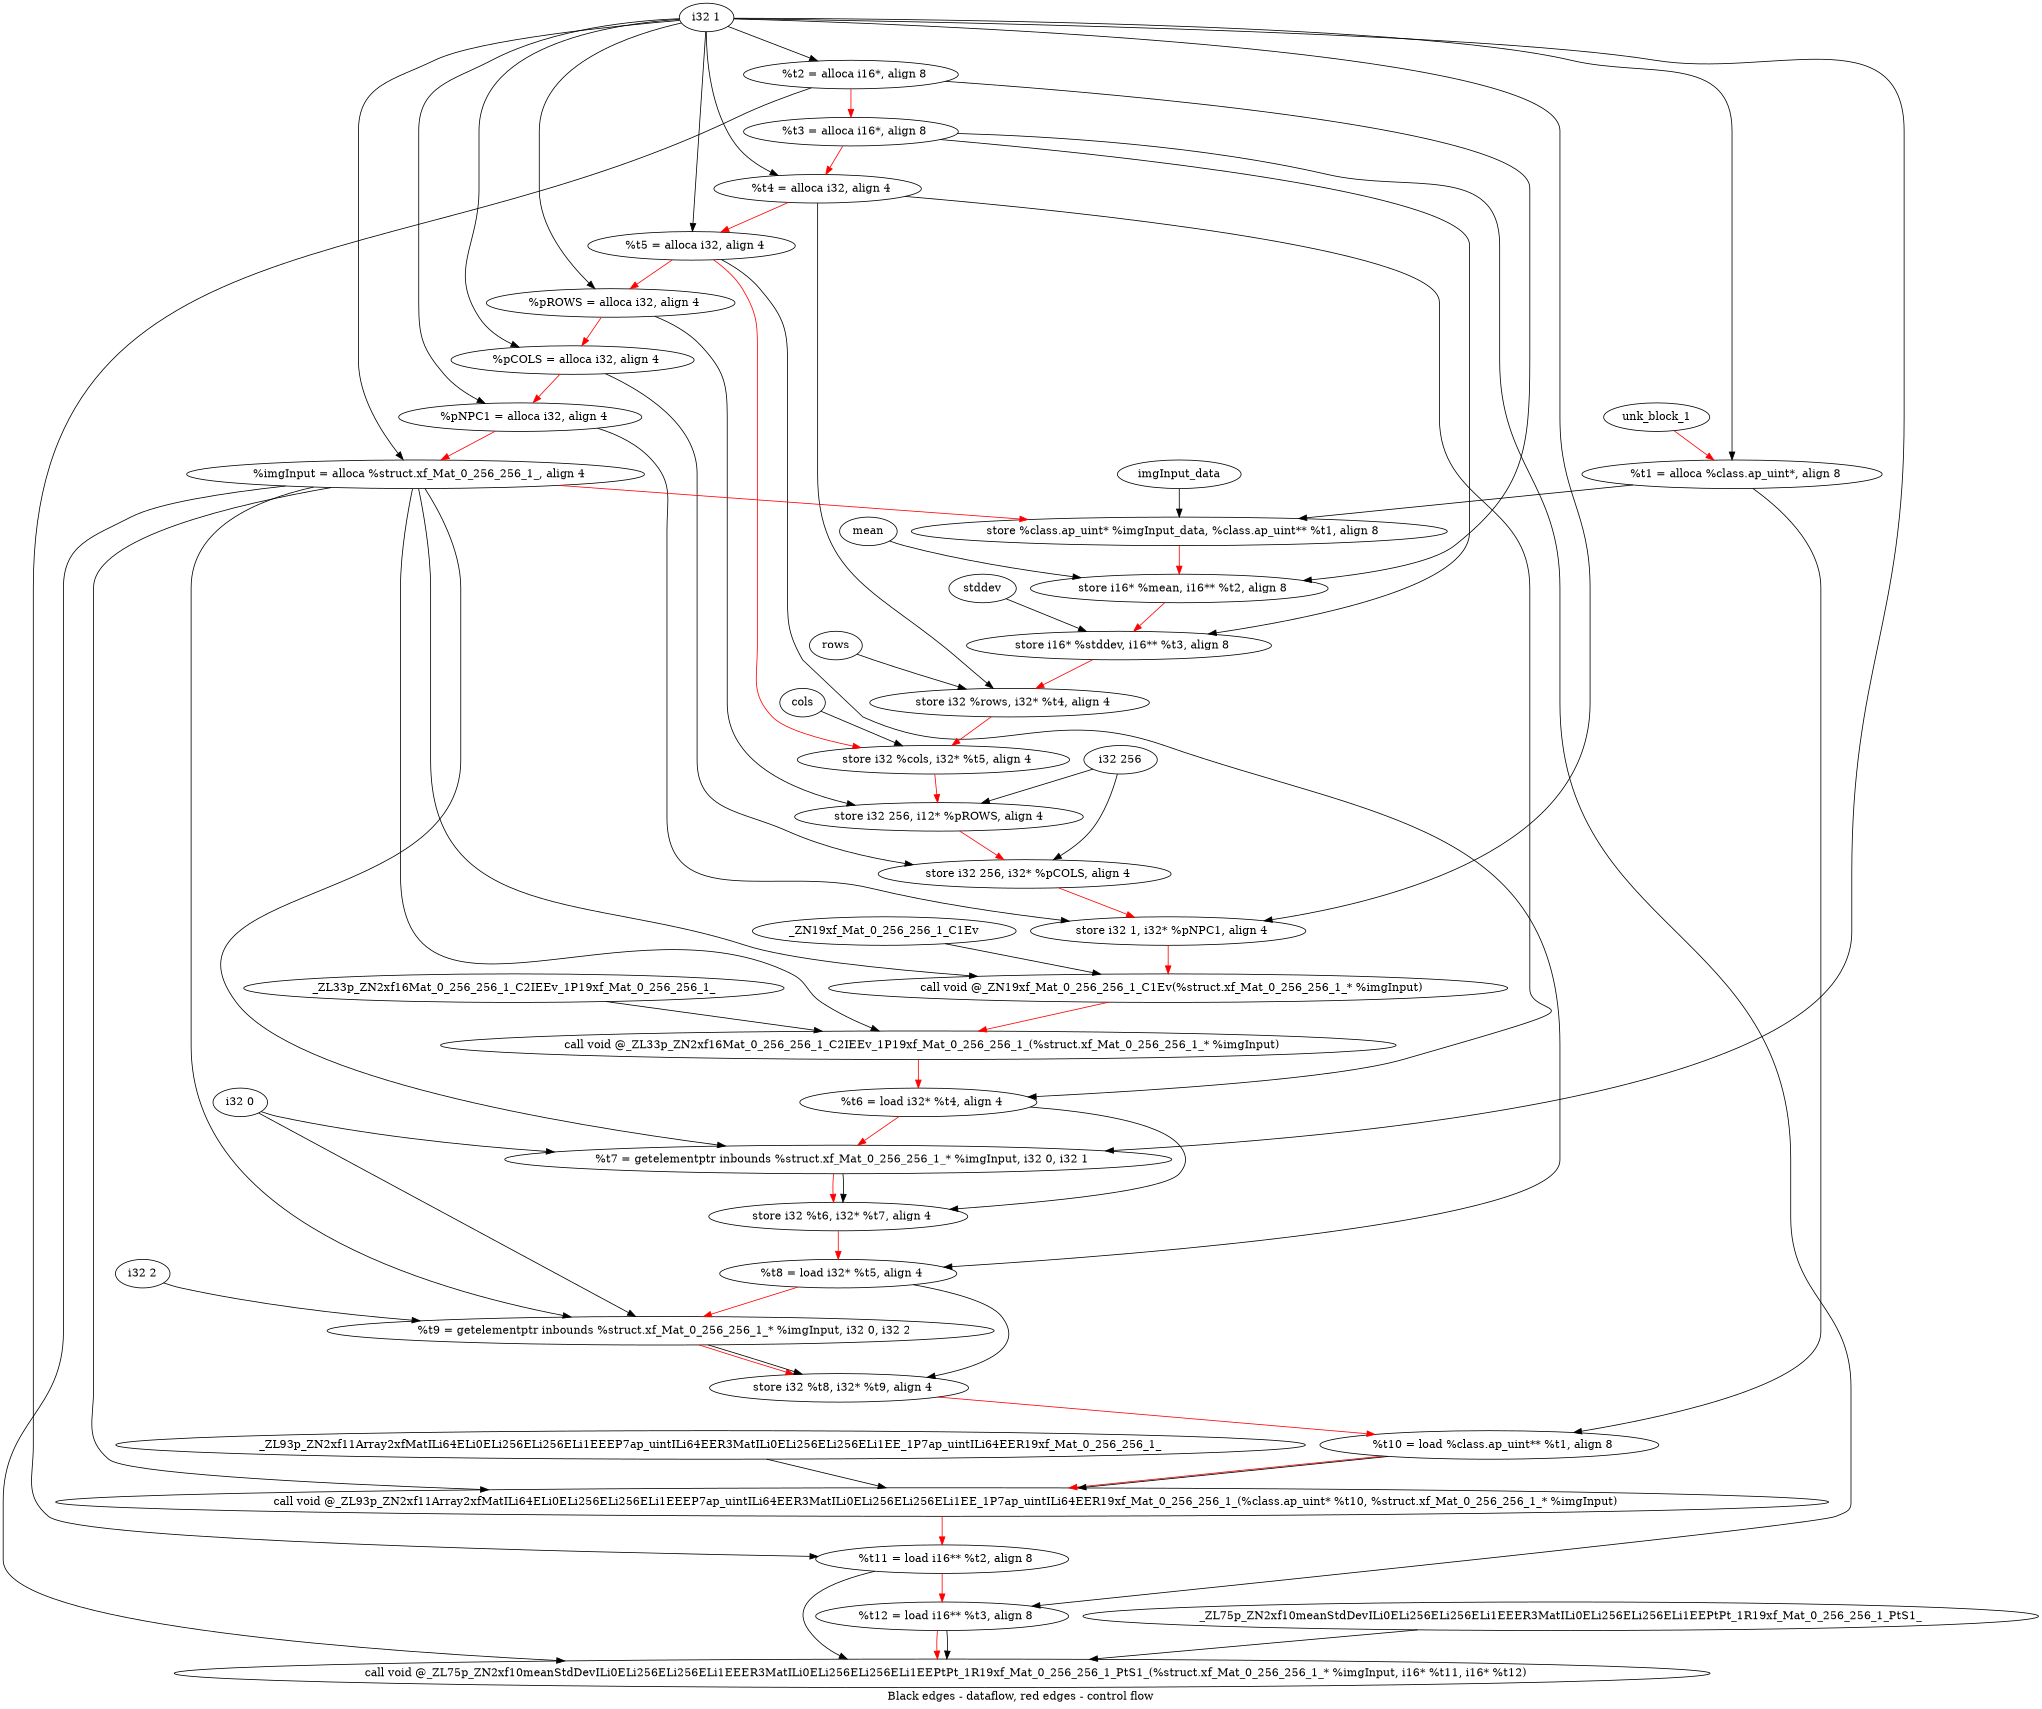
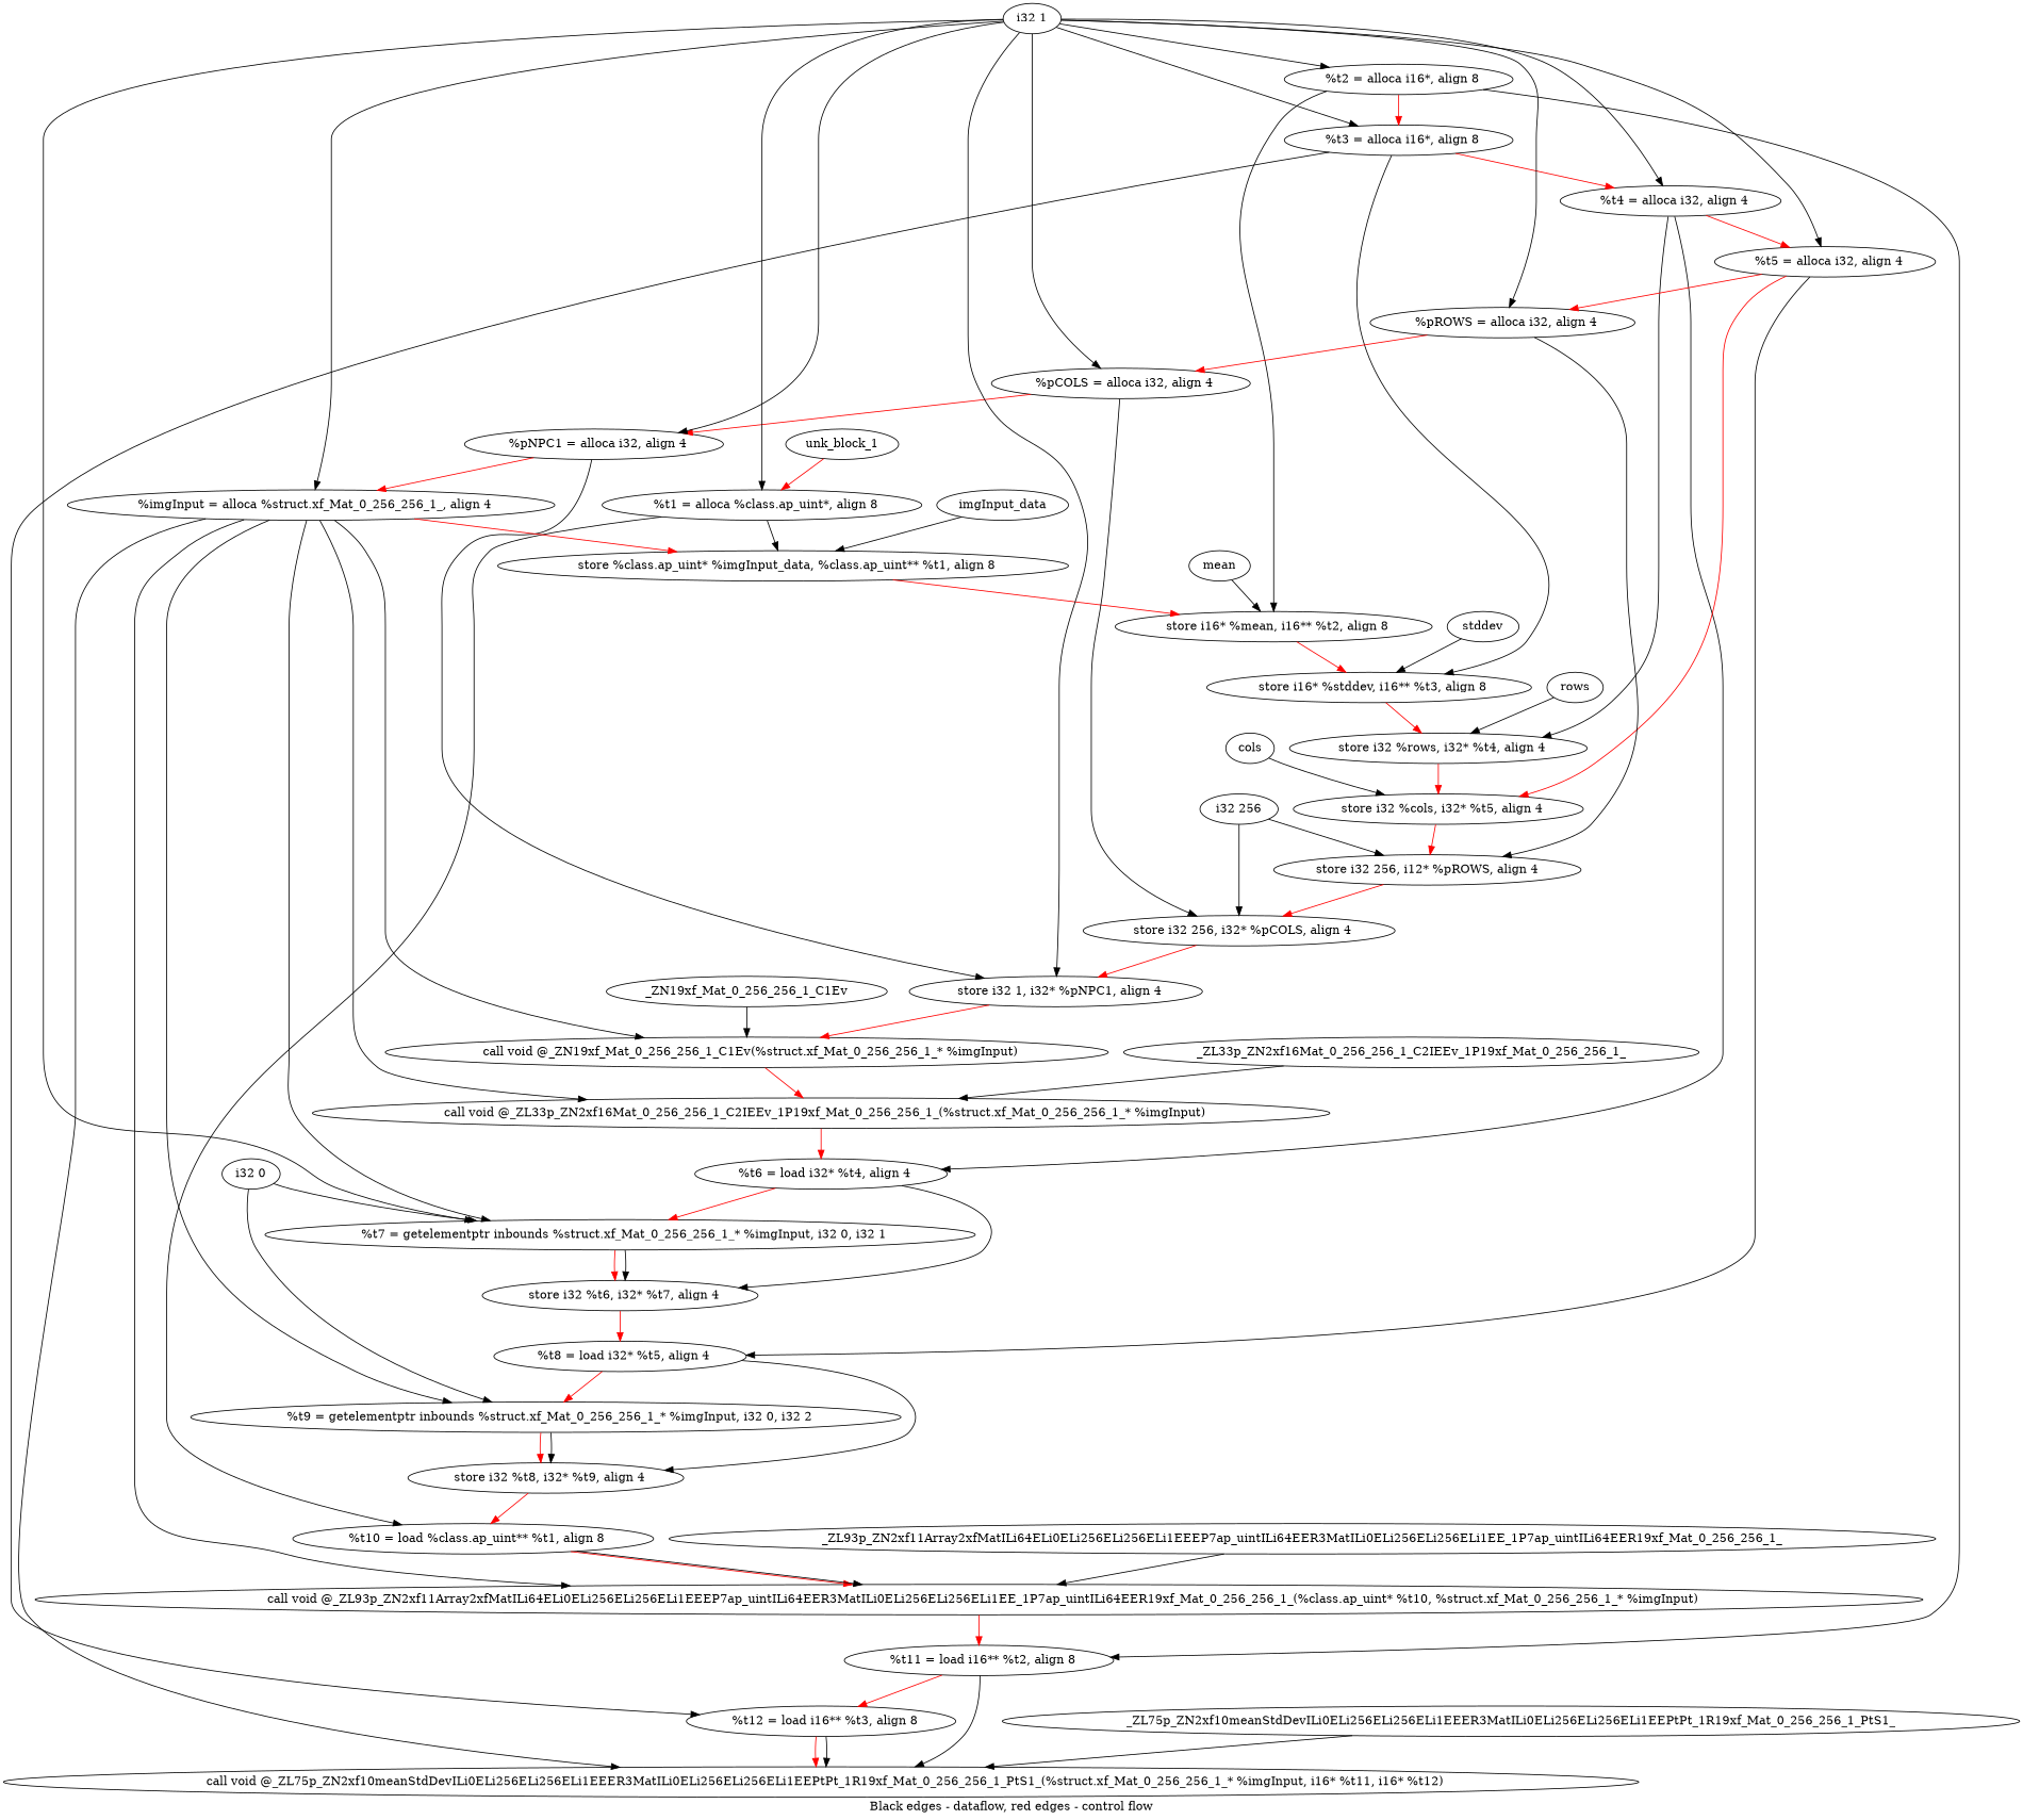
  digraph {
    compound=true
    label="Black edges - dataflow, red edges - control flow"
    n1 [label="  %t1 = alloca %class.ap_uint*, align 8"]
    n2 [label="  store %class.ap_uint* %imgInput_data, %class.ap_uint** %t1, align 8"]
    n3 [label="  %t10 = load %class.ap_uint** %t1, align 8"]
    n4 [label="  %t2 = alloca i16*, align 8"]
    n5 [label="  %t3 = alloca i16*, align 8"]
    n6 [label="  store i16* %mean, i16** %t2, align 8"]
    n7 [label="  %t11 = load i16** %t2, align 8"]
    n8 [label="  call void @_ZL93p_ZN2xf11Array2xfMatILi64ELi0ELi256ELi256ELi1EEEP7ap_uintILi64EER3MatILi0ELi256ELi256ELi1EE_1P7ap_uintILi64EER19xf_Mat_0_256_256_1_(%class.ap_uint* %t10, %struct.xf_Mat_0_256_256_1_* %imgInput)"]
    n9 [label="  %t4 = alloca i32, align 4"]
    n10 [label="  store i16* %stddev, i16** %t3, align 8"]
    n11 [label="  %t12 = load i16** %t3, align 8"]
    n12 [label="  call void @_ZL75p_ZN2xf10meanStdDevILi0ELi256ELi256ELi1EEER3MatILi0ELi256ELi256ELi1EEPtPt_1R19xf_Mat_0_256_256_1_PtS1_(%struct.xf_Mat_0_256_256_1_* %imgInput, i16* %t11, i16* %t12)"]
    n13 [label="  %t5 = alloca i32, align 4"]
    n14 [label="  store i32 %rows, i32* %t4, align 4"]
    n15 [label="  %t6 = load i32* %t4, align 4"]
    n16 [label="  %pROWS = alloca i32, align 4"]
    n17 [label="  store i32 %cols, i32* %t5, align 4"]
    n18 [label="  %t8 = load i32* %t5, align 4"]
    n19 [label="  %t7 = getelementptr inbounds %struct.xf_Mat_0_256_256_1_* %imgInput, i32 0, i32 1"]
    n20 [label="  store i32 %t6, i32* %t7, align 4"]
    n21 [label="  %pCOLS = alloca i32, align 4"]
    n22 [label="store i32 256, i12* %pROWS, align 4"]
    n23 [label="  %t9 = getelementptr inbounds %struct.xf_Mat_0_256_256_1_* %imgInput, i32 0, i32 2"]
    n24 [label="  store i32 %t8, i32* %t9, align 4"]
    n25 [label="  %pNPC1 = alloca i32, align 4"]
    n26 [label="  store i32 256, i32* %pCOLS, align 4"]
    n27 [label="  %imgInput = alloca %struct.xf_Mat_0_256_256_1_, align 4"]
    n28 [label="  store i32 1, i32* %pNPC1, align 4"]
    n29 [label="  call void @_ZN19xf_Mat_0_256_256_1_C1Ev(%struct.xf_Mat_0_256_256_1_* %imgInput)"]
    n30 [label="  call void @_ZL33p_ZN2xf16Mat_0_256_256_1_C2IEEv_1P19xf_Mat_0_256_256_1_(%struct.xf_Mat_0_256_256_1_* %imgInput)"]
    unk_block_1
    "i32 1"
    imgInput_data
    mean
    stddev
    rows
    cols
    "i32 256"
    _ZN19xf_Mat_0_256_256_1_C1Ev
    _ZL33p_ZN2xf16Mat_0_256_256_1_C2IEEv_1P19xf_Mat_0_256_256_1_
    "i32 0"
-   "i32 2"
    _ZL93p_ZN2xf11Array2xfMatILi64ELi0ELi256ELi256ELi1EEEP7ap_uintILi64EER3MatILi0ELi256ELi256ELi1EE_1P7ap_uintILi64EER19xf_Mat_0_256_256_1_
    _ZL75p_ZN2xf10meanStdDevILi0ELi256ELi256ELi1EEER3MatILi0ELi256ELi256ELi1EEPtPt_1R19xf_Mat_0_256_256_1_PtS1_
    n1 -> n2
    n1 -> n3
    n2 -> n6 [color=red weight=2]
    n3 -> n8 [color=red weight=2]
    n3 -> n8
    n4 -> n5 [color=red weight=2]
    n4 -> n6
    n4 -> n7
    n5 -> n9 [color=red weight=2]
    n5 -> n10
    n5 -> n11
    n6 -> n10 [color=red weight=2]
    n7 -> n11 [color=red weight=2]
    n7 -> n12
    n8 -> n7 [color=red weight=2]
    n9 -> n13 [color=red weight=2]
    n9 -> n14
    n9 -> n15
    n10 -> n14 [color=red weight=2]
    n11 -> n12 [color=red weight=2]
    n11 -> n12
    n13 -> n16 [color=red weight=2]
    n13 -> n17 [color=red]
    n13 -> n18
    n14 -> n17 [color=red weight=2]
    n15 -> n19 [color=red weight=2]
    n15 -> n20
    n16 -> n21 [color=red weight=2]
    n16 -> n22
    n17 -> n22 [color=red weight=2]
    n18 -> n23 [color=red weight=2]
    n18 -> n24
    n19 -> n20 [color=red weight=2]
    n19 -> n20
    n20 -> n18 [color=red weight=2]
    n21 -> n25 [color=red weight=2]
    n21 -> n26
    n22 -> n26 [color=red weight=2]
    n23 -> n24 [color=red weight=2]
    n23 -> n24
    n24 -> n3 [color=red weight=2]
    n25 -> n27 [color=red weight=2]
    n25 -> n28
    n26 -> n28 [color=red weight=2]
    n27 -> n2 [color=red weight=2]
    n27 -> n8
    n27 -> n12
    n27 -> n19
    n27 -> n23
    n27 -> n29
    n27 -> n30
    n28 -> n29 [color=red weight=2]
    n29 -> n30 [color=red weight=2]
    n30 -> n15 [color=red weight=2]
    unk_block_1 -> n1 [color=red]
    "i32 1" -> n1
    "i32 1" -> n4
+   "i32 1" -> n5
    "i32 1" -> n9
    "i32 1" -> n13
    "i32 1" -> n16
    "i32 1" -> n19
    "i32 1" -> n21
    "i32 1" -> n25
    "i32 1" -> n27
    "i32 1" -> n28
    imgInput_data -> n2
    mean -> n6
    stddev -> n10
    rows -> n14
    cols -> n17
    "i32 256" -> n22
    "i32 256" -> n26
    _ZN19xf_Mat_0_256_256_1_C1Ev -> n29
    _ZL33p_ZN2xf16Mat_0_256_256_1_C2IEEv_1P19xf_Mat_0_256_256_1_ -> n30
    "i32 0" -> n19
    "i32 0" -> n23
-   "i32 2" -> n23
    _ZL93p_ZN2xf11Array2xfMatILi64ELi0ELi256ELi256ELi1EEEP7ap_uintILi64EER3MatILi0ELi256ELi256ELi1EE_1P7ap_uintILi64EER19xf_Mat_0_256_256_1_ -> n8
    _ZL75p_ZN2xf10meanStdDevILi0ELi256ELi256ELi1EEER3MatILi0ELi256ELi256ELi1EEPtPt_1R19xf_Mat_0_256_256_1_PtS1_ -> n12
  }
